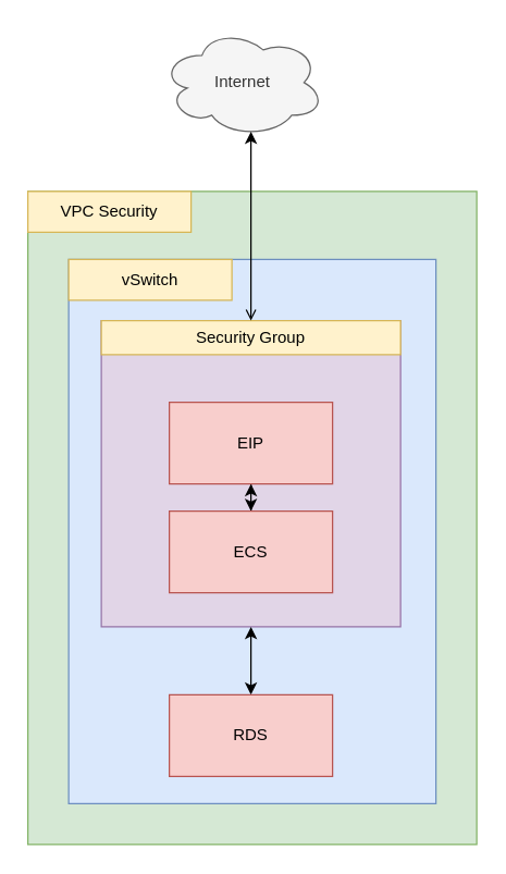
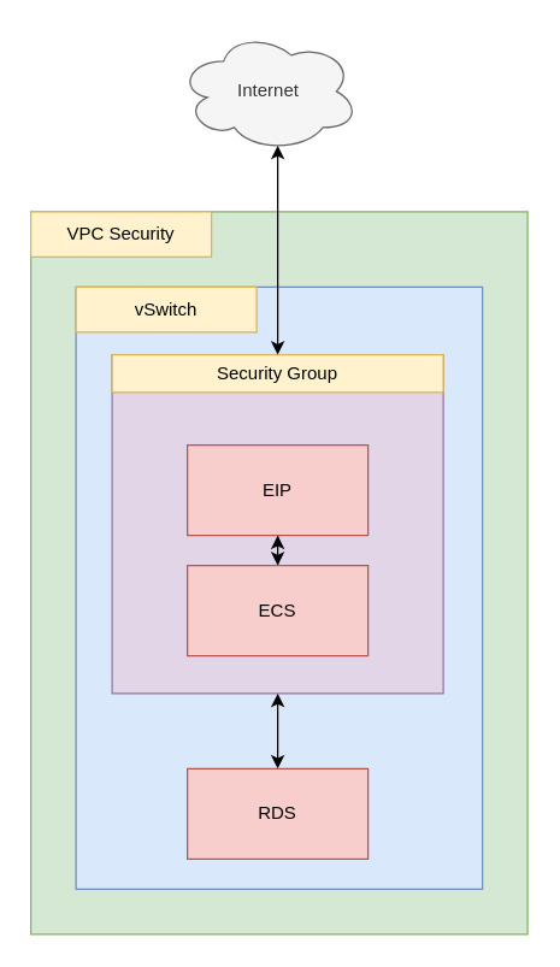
  <mxCell id="0" />
  <mxCell id="1" parent="0" />
  <mxCell id="2" value="" style="rounded=0;whiteSpace=wrap;html=1;fillColor=#d5e8d4;strokeColor=#82b366;" vertex="1" parent="1"><mxGeometry x="20" y="140" width="330" height="480" as="geometry" /></mxCell>
  <mxCell id="3" value="VPC Security" style="rounded=0;whiteSpace=wrap;html=1;fillColor=#fff2cc;strokeColor=#d6b656;" vertex="1" parent="1"><mxGeometry x="20" y="140" width="120" height="30" as="geometry" /></mxCell>
  <mxCell id="4" value="Internet" style="ellipse;shape=cloud;whiteSpace=wrap;html=1;fillColor=#f5f5f5;strokeColor=#666666;fontColor=#333333;" vertex="1" parent="1"><mxGeometry x="118" y="20" width="120" height="80" as="geometry" /></mxCell>
  <mxCell id="5" value="" style="rounded=0;whiteSpace=wrap;html=1;fillColor=#dae8fc;strokeColor=#6c8ebf;" vertex="1" parent="1"><mxGeometry x="50" y="190" width="270" height="400" as="geometry" /></mxCell>
  <mxCell id="6" value="" style="rounded=0;whiteSpace=wrap;html=1;fillColor=#e1d5e7;strokeColor=#9673a6;" vertex="1" parent="1"><mxGeometry x="74" y="235" width="220" height="225" as="geometry" /></mxCell>
  <mxCell id="7" style="edgeStyle=orthogonalEdgeStyle;rounded=0;orthogonalLoop=1;jettySize=auto;html=1;exitX=0.5;exitY=0;exitDx=0;exitDy=0;startArrow=classic;startFill=1;" edge="1" parent="1" source="8" target="9"><mxGeometry relative="1" as="geometry" /></mxCell>
  <mxCell id="8" value="ECS" style="rounded=0;whiteSpace=wrap;html=1;fillColor=#f8cecc;strokeColor=#b85450;" vertex="1" parent="1"><mxGeometry x="124" y="375" width="120" height="60" as="geometry" /></mxCell>
  <mxCell id="9" value="EIP" style="rounded=0;whiteSpace=wrap;html=1;fillColor=#f8cecc;strokeColor=#b85450;" vertex="1" parent="1"><mxGeometry x="124" y="295" width="120" height="60" as="geometry" /></mxCell>
  <mxCell id="10" style="edgeStyle=orthogonalEdgeStyle;rounded=0;orthogonalLoop=1;jettySize=auto;html=1;exitX=0.5;exitY=0;exitDx=0;exitDy=0;entryX=0.5;entryY=1;entryDx=0;entryDy=0;startArrow=classic;startFill=1;" edge="1" parent="1" source="11" target="6"><mxGeometry relative="1" as="geometry" /></mxCell>
  <mxCell id="11" value="RDS" style="rounded=0;whiteSpace=wrap;html=1;fillColor=#f8cecc;strokeColor=#b85450;" vertex="1" parent="1"><mxGeometry x="124" y="510" width="120" height="60" as="geometry" /></mxCell>
  <mxCell id="12" value="Security Group" style="rounded=0;whiteSpace=wrap;html=1;fillColor=#fff2cc;strokeColor=#d6b656;" vertex="1" parent="1"><mxGeometry x="74" y="235" width="220" height="25" as="geometry" /></mxCell>
  <mxCell id="13" value="vSwitch" style="rounded=0;whiteSpace=wrap;html=1;fillColor=#fff2cc;strokeColor=#d6b656;" vertex="1" parent="1"><mxGeometry x="50" y="190" width="120" height="30" as="geometry" /></mxCell>
- <mxCell id="14" style="edgeStyle=orthogonalEdgeStyle;rounded=0;orthogonalLoop=1;jettySize=auto;html=1;exitX=0.55;exitY=0.95;exitDx=0;exitDy=0;exitPerimeter=0;entryX=0.5;entryY=0;entryDx=0;entryDy=0;startArrow=classic;startFill=1;endArrow=open;" edge="1" parent="1" source="4" target="12"><mxGeometry relative="1" as="geometry" /></mxCell>
+ <mxCell id="14" style="edgeStyle=orthogonalEdgeStyle;rounded=0;orthogonalLoop=1;jettySize=auto;html=1;exitX=0.55;exitY=0.95;exitDx=0;exitDy=0;exitPerimeter=0;entryX=0.5;entryY=0;entryDx=0;entryDy=0;startArrow=classic;startFill=1;" edge="1" parent="1" source="4" target="12"><mxGeometry relative="1" as="geometry" /></mxCell>
